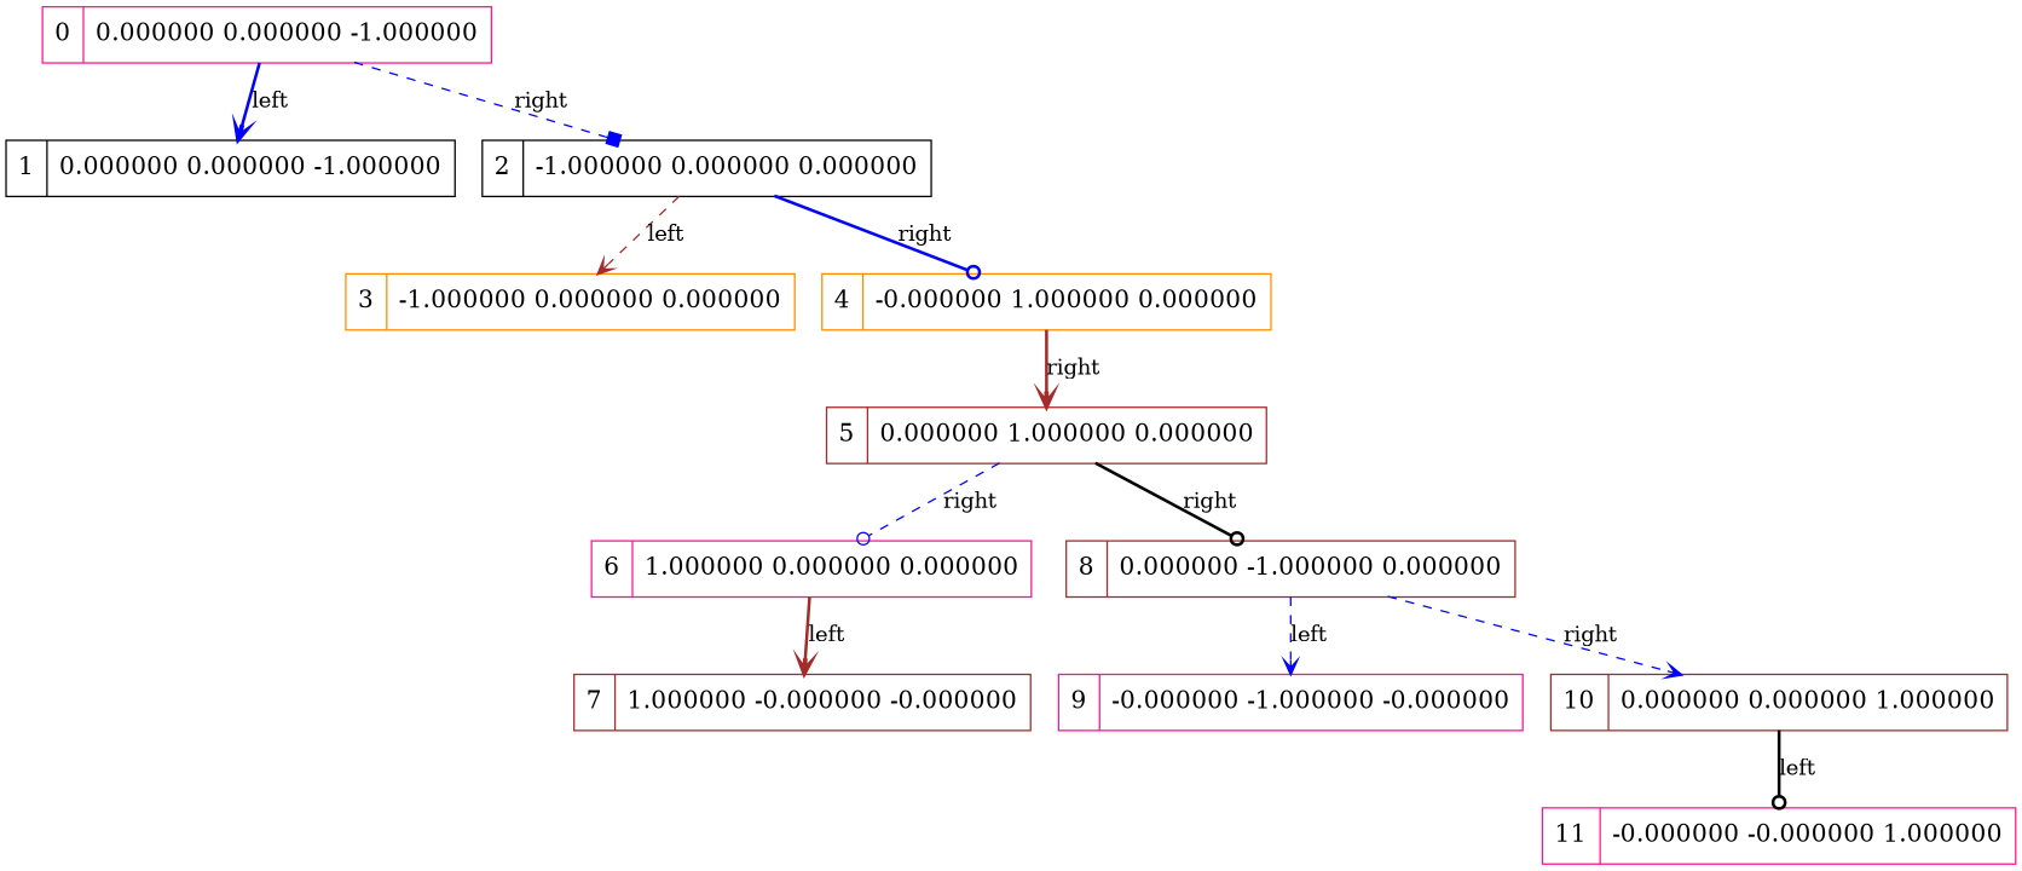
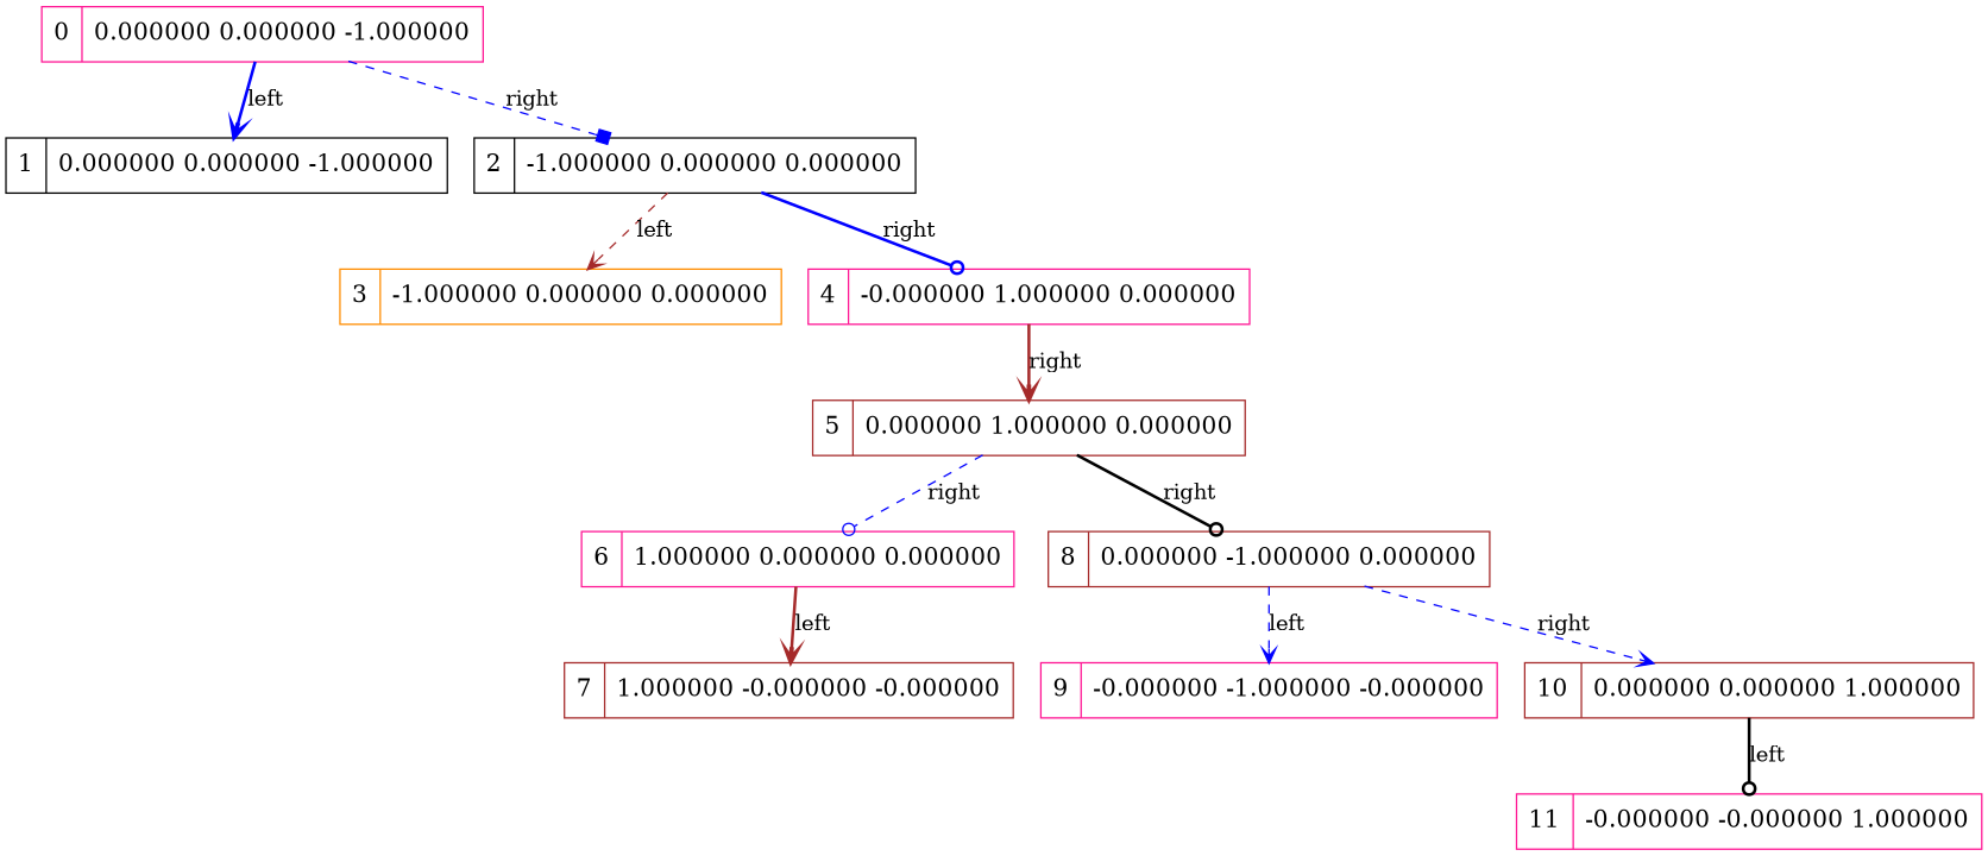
  digraph {
    node [color=deeppink fontsize=16 shape=record]
    edge [arrowhead=vee color=blue style=bold]
    n1 [label="0 | 0.000000 0.000000 -1.000000 "]
    n2 [color=black label="1 | 0.000000 0.000000 -1.000000 "]
    n3 [color=black label="2 | -1.000000 0.000000 0.000000 "]
    n4 [color=darkorange label="3 | -1.000000 0.000000 0.000000 "]
-   n5 [color=darkorange label="4 | -0.000000 1.000000 0.000000 "]
+   n5 [label="4 | -0.000000 1.000000 0.000000 "]
    n6 [color=brown label="5 | 0.000000 1.000000 0.000000 "]
    n7 [label="6 | 1.000000 0.000000 0.000000 "]
    n8 [color=brown label="8 | 0.000000 -1.000000 0.000000 "]
    n9 [color=brown label="7 | 1.000000 -0.000000 -0.000000 "]
    n10 [label="9 | -0.000000 -1.000000 -0.000000 "]
    n11 [color=brown label="10 | 0.000000 0.000000 1.000000 "]
    n12 [label="11 | -0.000000 -0.000000 1.000000 "]
    n1 -> n2 [label=left]
    n1 -> n3 [arrowhead=box label=right style=dashed]
    n3 -> n4 [color=brown label=left style=dashed]
    n3 -> n5 [arrowhead=odot label=right]
    n5 -> n6 [color=brown label=right]
    n6 -> n7 [arrowhead=odot label=right style=dashed]
    n6 -> n8 [arrowhead=odot color=black label=right]
    n7 -> n9 [color=brown label=left]
    n8 -> n10 [label=left style=dashed]
    n8 -> n11 [label=right style=dashed]
    n11 -> n12 [arrowhead=odot color=black label=left]
  }
